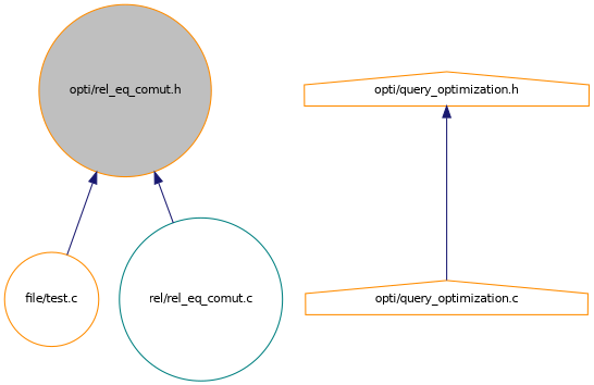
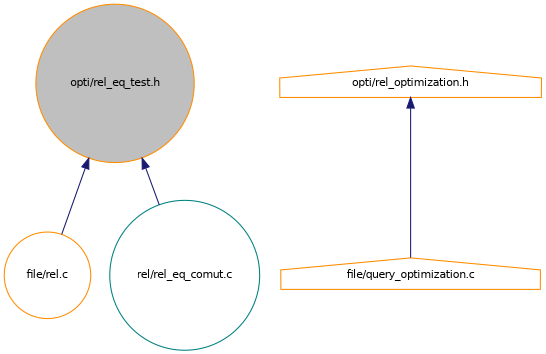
  digraph {
    node [color=darkorange fontname=Helvetica fontsize=10 shape=circle]
    edge [color=midnightblue dir=back fontname=Helvetica fontsize=10 labelfontname=Helvetica labelfontsize=10 style=solid]
-   n1 [fillcolor=grey75 fontcolor=black height=0.2 label="opti/rel_eq_comut.h" style=filled width=0.4]
-   n2 [height=0.2 label="file/test.c" width=0.4]
+   n1 [fillcolor=grey75 fontcolor=black height=0.2 label="opti/rel_eq_test.h" style=filled width=0.4]
+   n2 [height=0.2 label="file/rel.c" width=0.4]
    n3 [color=teal height=0.2 label="rel/rel_eq_comut.c" width=0.4]
-   n4 [height=0.2 label="opti/query_optimization.h" shape=house width=0.4]
-   n5 [height=0.2 label="opti/query_optimization.c" shape=house width=0.4]
+   n4 [height=0.2 label="opti/rel_optimization.h" shape=house width=0.4]
+   n5 [height=0.2 label="file/query_optimization.c" shape=house width=0.4]
    n1 -> n2
    n1 -> n3
    n4 -> n5
  }
